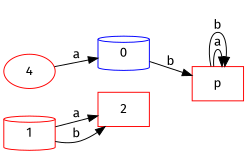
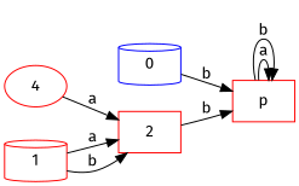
  digraph {
    fontname="Fira Sans"
    rankdir=LR
    node [color=red fontname="Fira Sans" shape=box]
    edge [fontname="Fira Sans"]
    p
    0 [color=blue shape=cylinder]
    1 [shape=cylinder]
    2
    4 [shape=ellipse]
    p -> p [label=a]
    p -> p [label=b]
    0 -> p [label=b]
    1 -> 2 [label=a]
    1 -> 2 [label=b]
-   4 -> 0 [label=a]
+   2 -> p [label=b]
+   4 -> 2 [label=a]
  }
